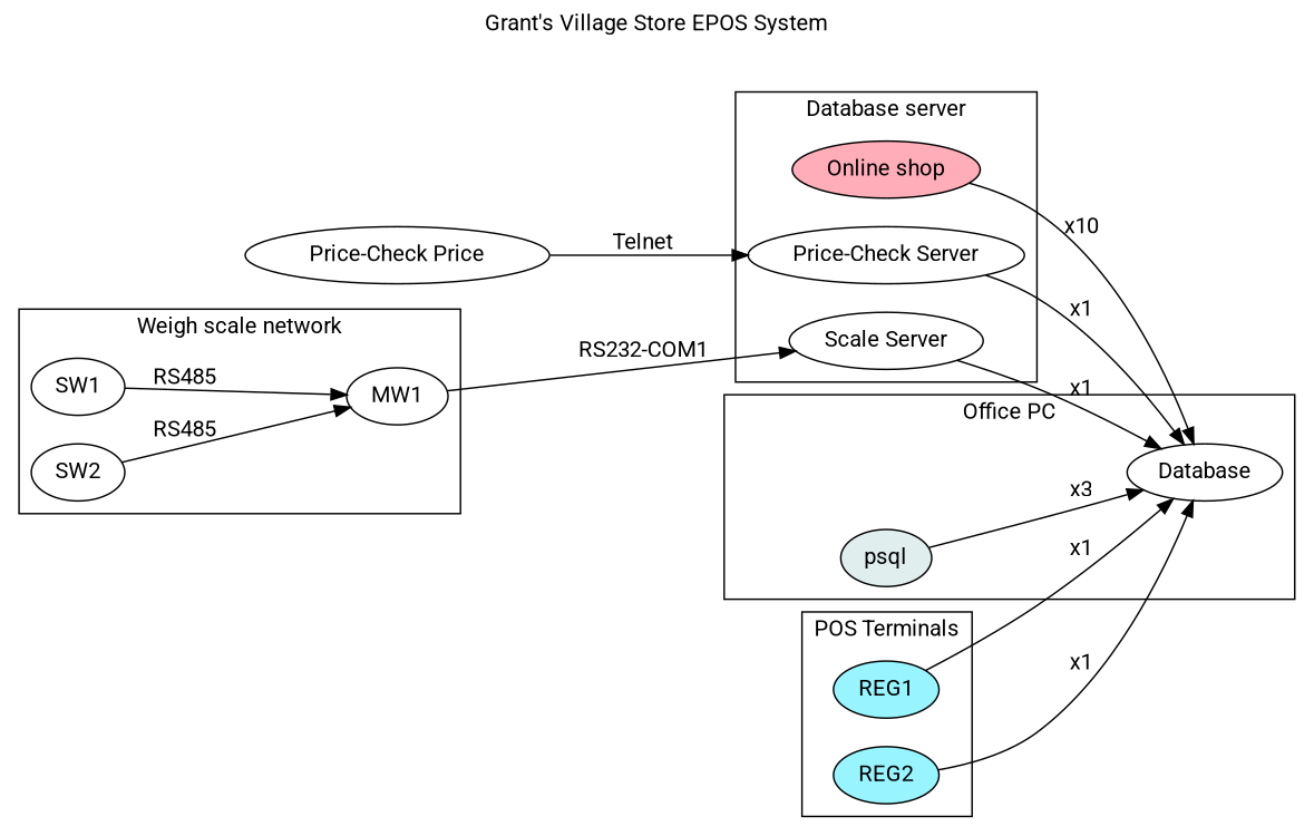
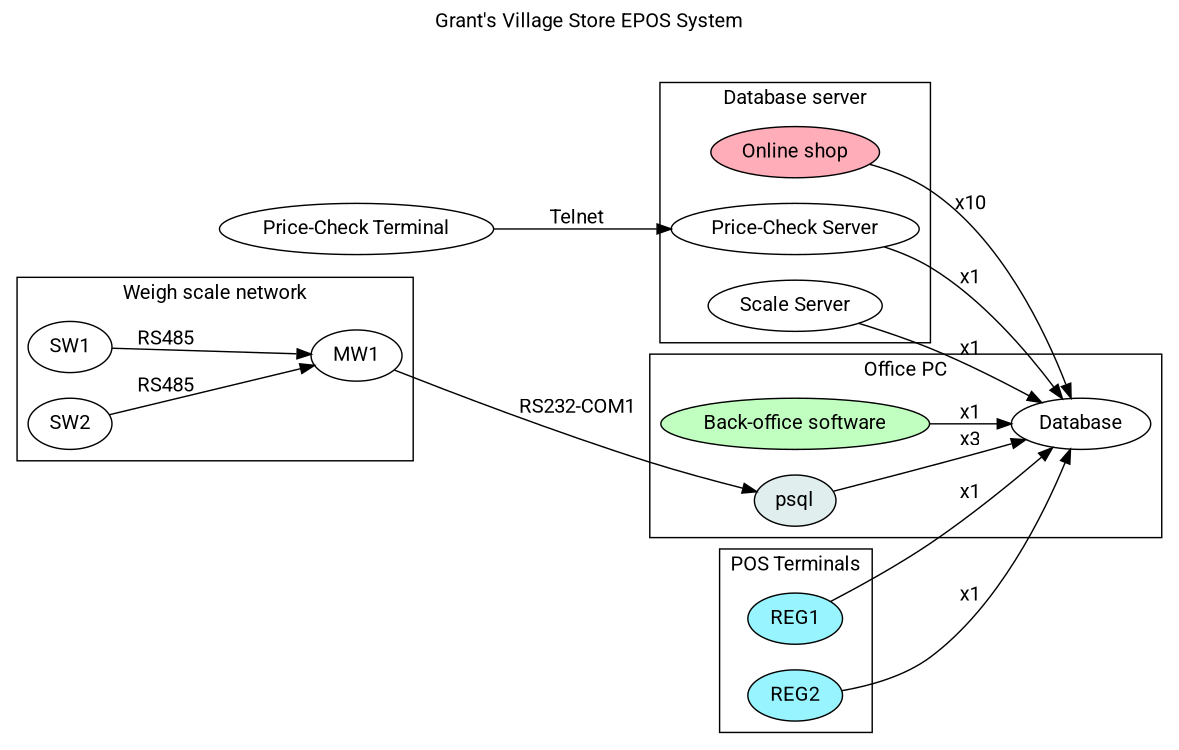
  digraph {
    fontname=Roboto
    label="Grant's Village Store EPOS System"
    labelloc=t
    rankdir=LR
    node [fontname=Roboto]
    edge [fontname=Roboto]
    n1 [label=Database]
+   n2 [fillcolor=darkseagreen1 label="Back-office software" style=filled]
    psql [fillcolor=azure2 style=filled]
    n4 [fillcolor=lightpink1 label="Online shop" style=filled]
    n5 [label="Scale Server"]
    n6 [label="Price-Check Server"]
    REG1 [fillcolor=cadetblue1 style=filled]
    REG2 [fillcolor=cadetblue1 style=filled]
    MW1
    SW1
    SW2
-   n12 [label="Price-Check Price"]
+   n12 [label="Price-Check Terminal"]
    subgraph cluster_1 {
      label="Office PC"
      n1
+     n2
      psql
    }
    subgraph cluster_2 {
      label="Database server"
      n4
      n5
      n6
    }
    subgraph cluster_3 {
      label="POS Terminals"
      REG1
      REG2
    }
    subgraph cluster_4 {
      label="Weigh scale network"
      MW1
      SW1
      SW2
    }
+   n2 -> n1 [label=x1]
    psql -> n1 [label=x3]
    n4 -> n1 [label=x10]
    n5 -> n1 [label=x1]
    n6 -> n1 [label=x1]
    REG1 -> n1 [label=x1]
    REG2 -> n1 [label=x1]
-   MW1 -> n5 [label="RS232-COM1"]
+   MW1 -> psql [label="RS232-COM1"]
    SW1 -> MW1 [label=RS485]
    SW2 -> MW1 [label=RS485]
    n12 -> n6 [label=Telnet]
  }
